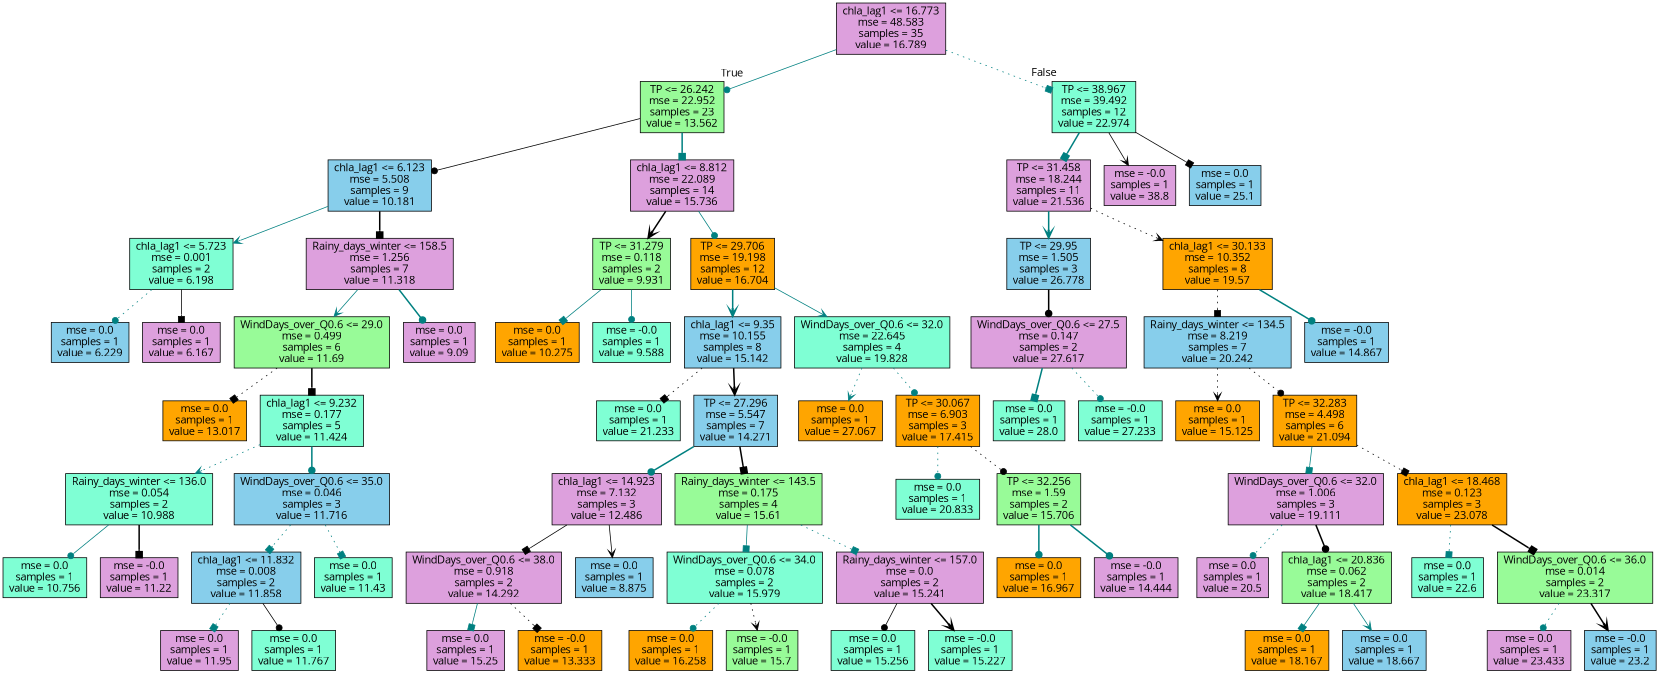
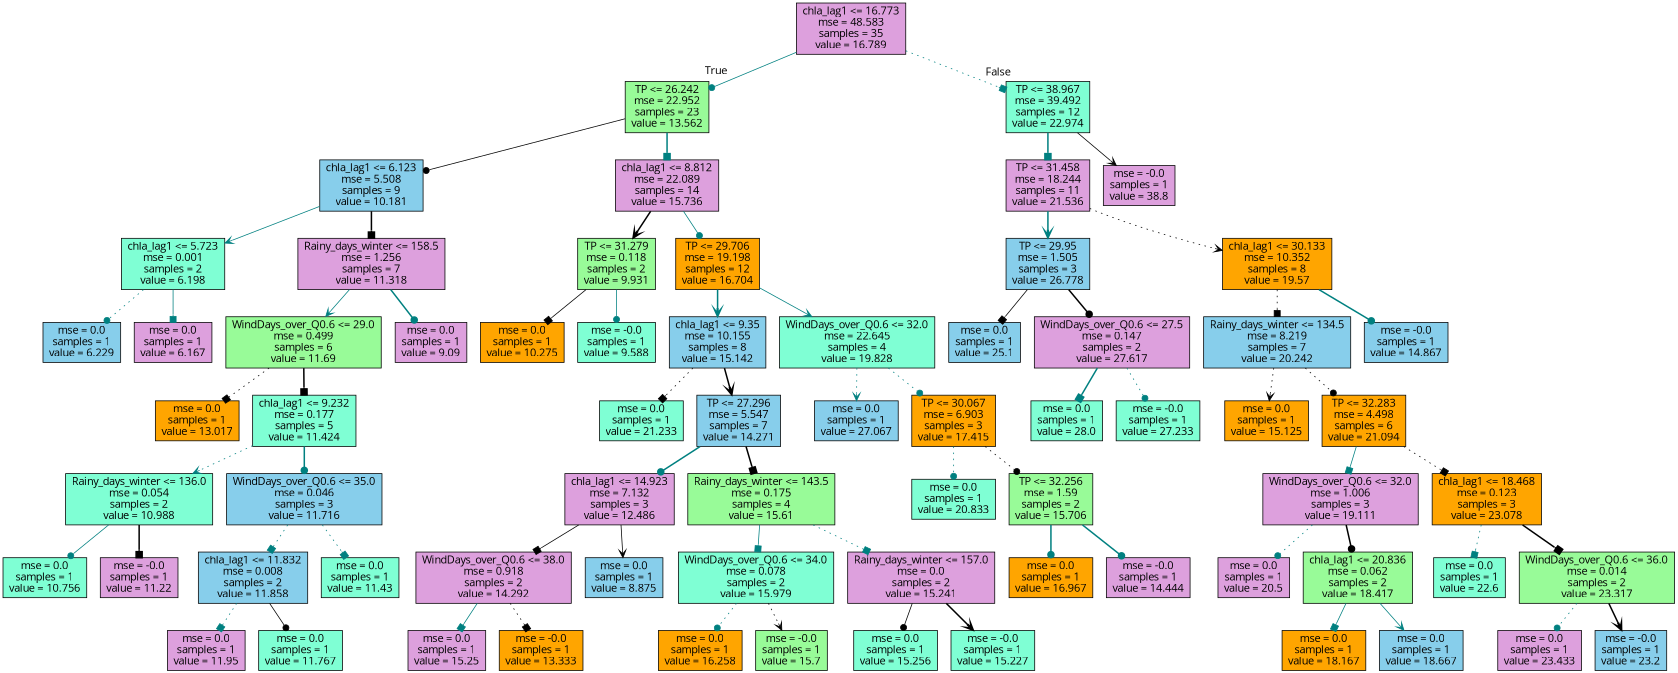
  digraph {
    fontname="Open Sans"
    node [fillcolor=plum fontname="Open Sans" shape=box style=filled]
    edge [arrowhead=box color=teal fontname="Open Sans" style=dotted]
    n1 [label="chla_lag1 <= 16.773\nmse = 48.583\nsamples = 35\nvalue = 16.789"]
    n2 [fillcolor=palegreen label="TP <= 26.242\nmse = 22.952\nsamples = 23\nvalue = 13.562"]
    n3 [fillcolor=aquamarine label="TP <= 38.967\nmse = 39.492\nsamples = 12\nvalue = 22.974"]
    n4 [fillcolor=skyblue label="chla_lag1 <= 6.123\nmse = 5.508\nsamples = 9\nvalue = 10.181"]
    n5 [label="chla_lag1 <= 8.812\nmse = 22.089\nsamples = 14\nvalue = 15.736"]
    n6 [label="TP <= 31.458\nmse = 18.244\nsamples = 11\nvalue = 21.536"]
    n7 [label="mse = -0.0\nsamples = 1\nvalue = 38.8"]
    n8 [fillcolor=aquamarine label="chla_lag1 <= 5.723\nmse = 0.001\nsamples = 2\nvalue = 6.198"]
    n9 [label="Rainy_days_winter <= 158.5\nmse = 1.256\nsamples = 7\nvalue = 11.318"]
    n10 [fillcolor=palegreen label="TP <= 31.279\nmse = 0.118\nsamples = 2\nvalue = 9.931"]
    n11 [fillcolor=orange label="TP <= 29.706\nmse = 19.198\nsamples = 12\nvalue = 16.704"]
    n12 [fillcolor=skyblue label="mse = 0.0\nsamples = 1\nvalue = 6.229"]
    n13 [label="mse = 0.0\nsamples = 1\nvalue = 6.167"]
    n14 [fillcolor=palegreen label="WindDays_over_Q0.6 <= 29.0\nmse = 0.499\nsamples = 6\nvalue = 11.69"]
    n15 [label="mse = 0.0\nsamples = 1\nvalue = 9.09"]
    n16 [fillcolor=orange label="mse = 0.0\nsamples = 1\nvalue = 13.017"]
    n17 [fillcolor=aquamarine label="chla_lag1 <= 9.232\nmse = 0.177\nsamples = 5\nvalue = 11.424"]
    n18 [fillcolor=aquamarine label="Rainy_days_winter <= 136.0\nmse = 0.054\nsamples = 2\nvalue = 10.988"]
    n19 [fillcolor=skyblue label="WindDays_over_Q0.6 <= 35.0\nmse = 0.046\nsamples = 3\nvalue = 11.716"]
    n20 [fillcolor=aquamarine label="mse = 0.0\nsamples = 1\nvalue = 10.756"]
    n21 [label="mse = -0.0\nsamples = 1\nvalue = 11.22"]
    n22 [fillcolor=skyblue label="chla_lag1 <= 11.832\nmse = 0.008\nsamples = 2\nvalue = 11.858"]
    n23 [fillcolor=aquamarine label="mse = 0.0\nsamples = 1\nvalue = 11.43"]
    n24 [label="mse = 0.0\nsamples = 1\nvalue = 11.95"]
    n25 [fillcolor=aquamarine label="mse = 0.0\nsamples = 1\nvalue = 11.767"]
    n26 [fillcolor=orange label="mse = 0.0\nsamples = 1\nvalue = 10.275"]
    n27 [fillcolor=aquamarine label="mse = -0.0\nsamples = 1\nvalue = 9.588"]
    n28 [fillcolor=skyblue label="chla_lag1 <= 9.35\nmse = 10.155\nsamples = 8\nvalue = 15.142"]
    n29 [fillcolor=aquamarine label="WindDays_over_Q0.6 <= 32.0\nmse = 22.645\nsamples = 4\nvalue = 19.828"]
    n30 [fillcolor=aquamarine label="mse = 0.0\nsamples = 1\nvalue = 21.233"]
    n31 [fillcolor=skyblue label="TP <= 27.296\nmse = 5.547\nsamples = 7\nvalue = 14.271"]
-   n32 [fillcolor=orange label="mse = 0.0\nsamples = 1\nvalue = 27.067"]
+   n32 [fillcolor=skyblue label="mse = 0.0\nsamples = 1\nvalue = 27.067"]
    n33 [fillcolor=orange label="TP <= 30.067\nmse = 6.903\nsamples = 3\nvalue = 17.415"]
    n34 [label="chla_lag1 <= 14.923\nmse = 7.132\nsamples = 3\nvalue = 12.486"]
    n35 [fillcolor=palegreen label="Rainy_days_winter <= 143.5\nmse = 0.175\nsamples = 4\nvalue = 15.61"]
    n36 [label="WindDays_over_Q0.6 <= 38.0\nmse = 0.918\nsamples = 2\nvalue = 14.292"]
    n37 [fillcolor=skyblue label="mse = 0.0\nsamples = 1\nvalue = 8.875"]
    n38 [fillcolor=aquamarine label="WindDays_over_Q0.6 <= 34.0\nmse = 0.078\nsamples = 2\nvalue = 15.979"]
    n39 [label="Rainy_days_winter <= 157.0\nmse = 0.0\nsamples = 2\nvalue = 15.241"]
    n40 [label="mse = 0.0\nsamples = 1\nvalue = 15.25"]
    n41 [fillcolor=orange label="mse = -0.0\nsamples = 1\nvalue = 13.333"]
    n42 [fillcolor=orange label="mse = 0.0\nsamples = 1\nvalue = 16.258"]
    n43 [fillcolor=palegreen label="mse = -0.0\nsamples = 1\nvalue = 15.7"]
    n44 [fillcolor=aquamarine label="mse = 0.0\nsamples = 1\nvalue = 15.256"]
    n45 [fillcolor=aquamarine label="mse = -0.0\nsamples = 1\nvalue = 15.227"]
    n46 [fillcolor=aquamarine label="mse = 0.0\nsamples = 1\nvalue = 20.833"]
    n47 [fillcolor=palegreen label="TP <= 32.256\nmse = 1.59\nsamples = 2\nvalue = 15.706"]
    n48 [fillcolor=orange label="mse = 0.0\nsamples = 1\nvalue = 16.967"]
    n49 [label="mse = -0.0\nsamples = 1\nvalue = 14.444"]
    n50 [fillcolor=skyblue label="TP <= 29.95\nmse = 1.505\nsamples = 3\nvalue = 26.778"]
    n51 [fillcolor=orange label="chla_lag1 <= 30.133\nmse = 10.352\nsamples = 8\nvalue = 19.57"]
    n52 [fillcolor=skyblue label="mse = 0.0\nsamples = 1\nvalue = 25.1"]
    n53 [label="WindDays_over_Q0.6 <= 27.5\nmse = 0.147\nsamples = 2\nvalue = 27.617"]
    n54 [fillcolor=skyblue label="Rainy_days_winter <= 134.5\nmse = 8.219\nsamples = 7\nvalue = 20.242"]
    n55 [fillcolor=skyblue label="mse = -0.0\nsamples = 1\nvalue = 14.867"]
    n56 [fillcolor=aquamarine label="mse = 0.0\nsamples = 1\nvalue = 28.0"]
    n57 [fillcolor=aquamarine label="mse = -0.0\nsamples = 1\nvalue = 27.233"]
    n58 [fillcolor=orange label="mse = 0.0\nsamples = 1\nvalue = 15.125"]
    n59 [fillcolor=orange label="TP <= 32.283\nmse = 4.498\nsamples = 6\nvalue = 21.094"]
    n60 [label="WindDays_over_Q0.6 <= 32.0\nmse = 1.006\nsamples = 3\nvalue = 19.111"]
    n61 [fillcolor=orange label="chla_lag1 <= 18.468\nmse = 0.123\nsamples = 3\nvalue = 23.078"]
    n62 [label="mse = 0.0\nsamples = 1\nvalue = 20.5"]
    n63 [fillcolor=palegreen label="chla_lag1 <= 20.836\nmse = 0.062\nsamples = 2\nvalue = 18.417"]
    n64 [fillcolor=aquamarine label="mse = 0.0\nsamples = 1\nvalue = 22.6"]
    n65 [fillcolor=palegreen label="WindDays_over_Q0.6 <= 36.0\nmse = 0.014\nsamples = 2\nvalue = 23.317"]
    n66 [fillcolor=orange label="mse = 0.0\nsamples = 1\nvalue = 18.167"]
    n67 [fillcolor=skyblue label="mse = 0.0\nsamples = 1\nvalue = 18.667"]
    n68 [label="mse = 0.0\nsamples = 1\nvalue = 23.433"]
    n69 [fillcolor=skyblue label="mse = -0.0\nsamples = 1\nvalue = 23.2"]
    n1 -> n2 [arrowhead=dot headlabel=True labelangle=45 labeldistance=2.5 style=solid]
    n1 -> n3 [headlabel=False labelangle=-45 labeldistance=2.5]
    n2 -> n4 [arrowhead=dot color=black style=solid]
    n2 -> n5 [style=bold]
    n3 -> n6 [style=bold]
    n3 -> n7 [arrowhead=vee color=black style=solid]
    n4 -> n8 [arrowhead=vee style=solid]
    n4 -> n9 [color=black style=bold]
    n5 -> n10 [arrowhead=vee color=black style=bold]
    n5 -> n11 [arrowhead=dot style=solid]
    n6 -> n50 [arrowhead=vee style=bold]
    n6 -> n51 [arrowhead=vee color=black]
    n8 -> n12 [arrowhead=dot]
-   n8 -> n13 [color=black style=solid]
+   n8 -> n13 [style=solid]
    n9 -> n14 [arrowhead=vee style=solid]
    n9 -> n15 [arrowhead=dot style=bold]
-   n10 -> n26 [style=solid]
+   n10 -> n26 [color=black style=solid]
    n10 -> n27 [arrowhead=dot style=solid]
    n11 -> n28 [arrowhead=vee style=bold]
    n11 -> n29 [arrowhead=vee style=solid]
    n14 -> n16 [color=black]
    n14 -> n17 [color=black style=bold]
    n17 -> n18 [arrowhead=vee]
    n17 -> n19 [arrowhead=dot style=bold]
    n18 -> n20 [arrowhead=dot style=solid]
    n18 -> n21 [color=black style=bold]
    n19 -> n22
    n19 -> n23
    n22 -> n24
    n22 -> n25 [arrowhead=dot color=black style=solid]
    n28 -> n30 [color=black]
    n28 -> n31 [arrowhead=vee color=black style=bold]
    n29 -> n32 [arrowhead=vee]
    n29 -> n33 [arrowhead=dot]
    n31 -> n34 [arrowhead=dot style=bold]
    n31 -> n35 [color=black style=bold]
    n33 -> n46 [arrowhead=dot]
    n33 -> n47 [arrowhead=dot color=black]
    n34 -> n36 [color=black style=solid]
    n34 -> n37 [arrowhead=vee color=black style=solid]
    n35 -> n38 [style=solid]
    n35 -> n39
    n36 -> n40 [style=solid]
    n36 -> n41 [color=black]
    n38 -> n42 [arrowhead=dot]
    n38 -> n43 [arrowhead=vee color=black]
    n39 -> n44 [arrowhead=dot color=black style=solid]
    n39 -> n45 [arrowhead=vee color=black style=bold]
    n47 -> n48 [arrowhead=dot style=bold]
    n47 -> n49 [arrowhead=dot style=bold]
-   n3 -> n52 [color=black style=solid]
+   n50 -> n52 [color=black style=solid]
    n50 -> n53 [arrowhead=dot color=black style=bold]
    n51 -> n54 [color=black]
    n51 -> n55 [arrowhead=dot style=bold]
    n53 -> n56 [style=bold]
    n53 -> n57 [arrowhead=dot]
    n54 -> n58 [arrowhead=vee color=black]
    n54 -> n59 [arrowhead=dot color=black]
    n59 -> n60 [style=solid]
    n59 -> n61 [color=black]
    n60 -> n62 [arrowhead=dot]
    n60 -> n63 [arrowhead=dot color=black style=bold]
    n61 -> n64
    n61 -> n65 [color=black style=bold]
    n63 -> n66 [style=solid]
    n63 -> n67 [arrowhead=vee style=solid]
    n65 -> n68 [arrowhead=dot]
    n65 -> n69 [arrowhead=vee color=black style=bold]
  }
